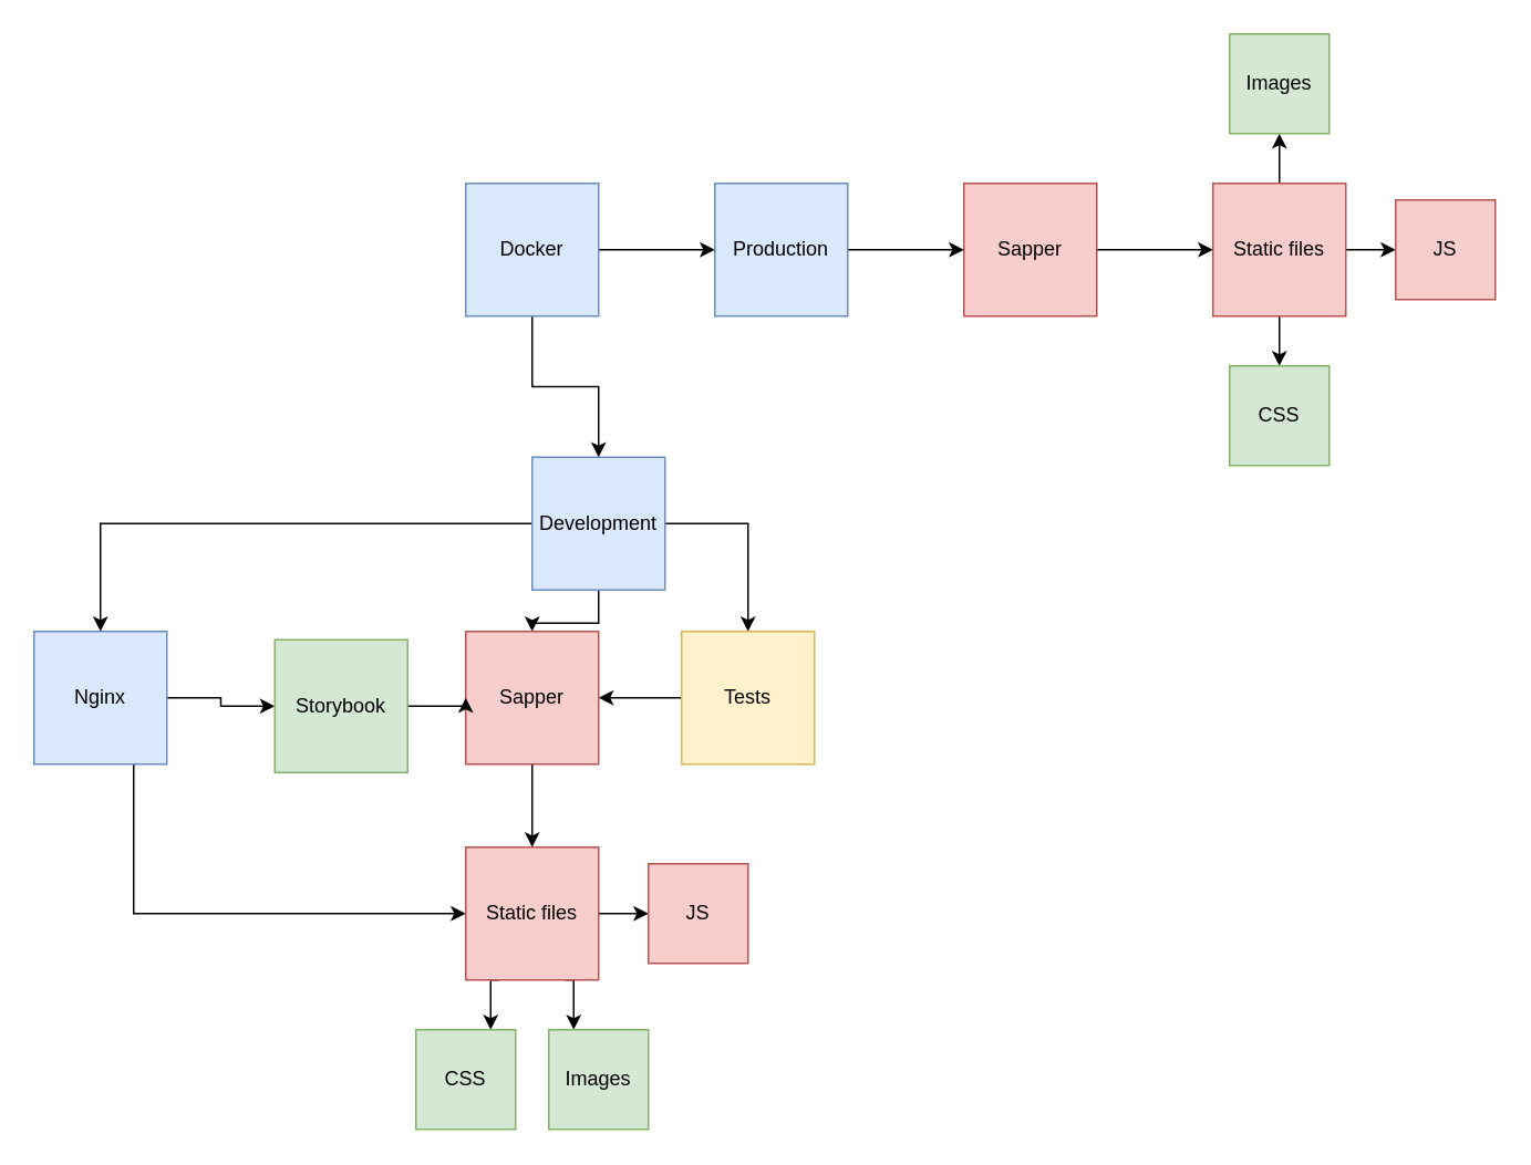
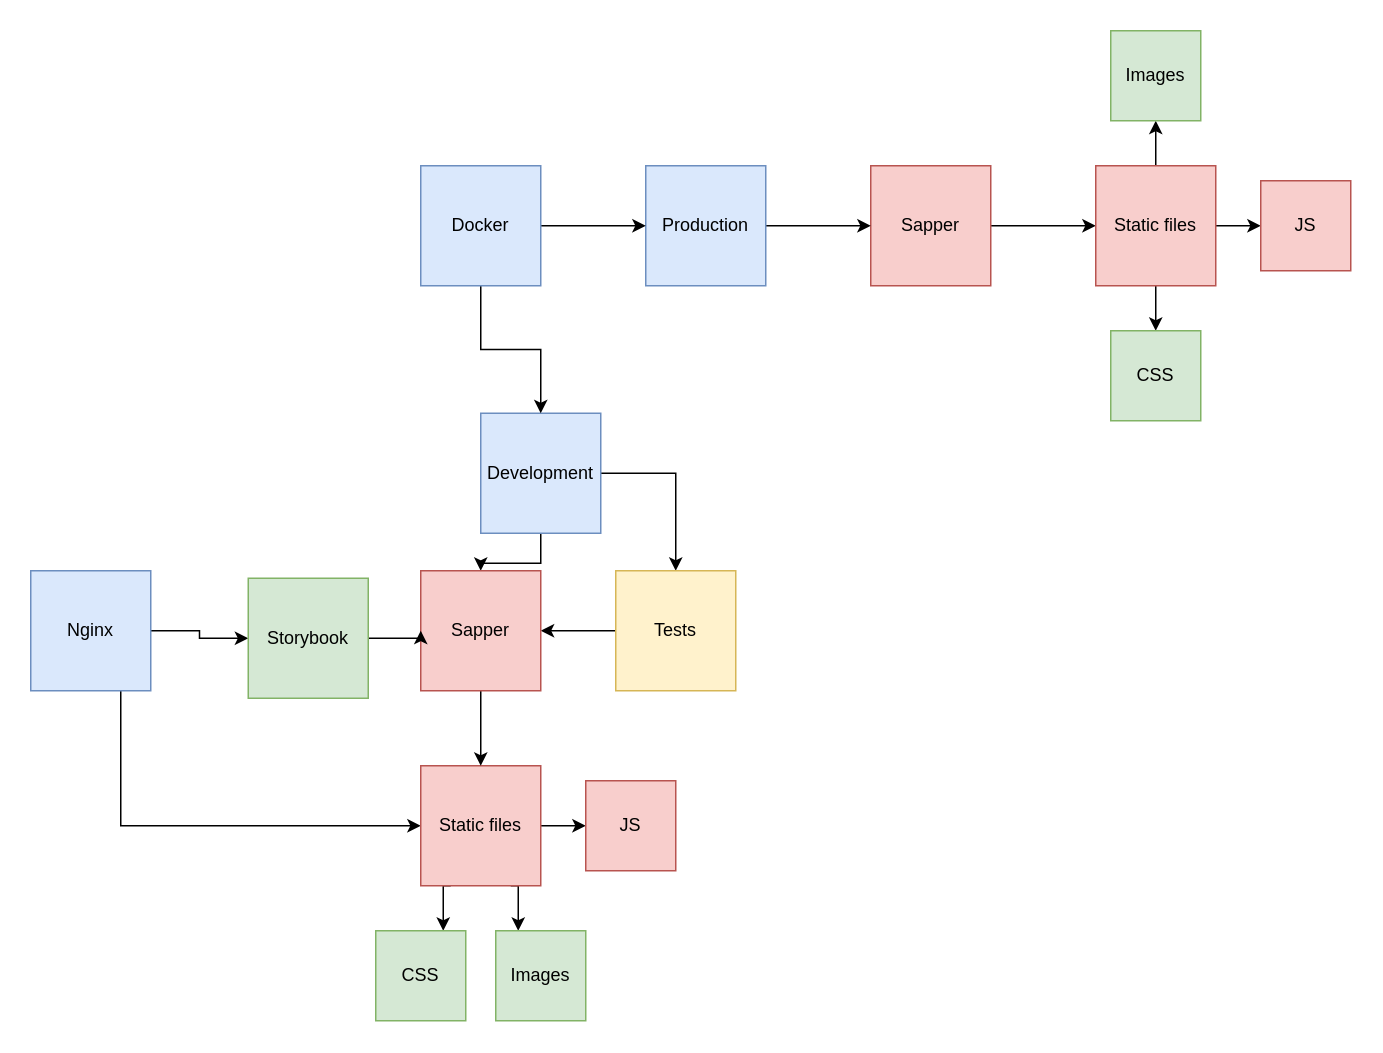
  <mxCell id="0" />
  <mxCell id="1" parent="0" />
  <mxCell id="2" style="edgeStyle=orthogonalEdgeStyle;rounded=0;orthogonalLoop=1;jettySize=auto;html=1;exitX=1;exitY=0.5;exitDx=0;exitDy=0;entryX=0;entryY=0.5;entryDx=0;entryDy=0;" edge="1" parent="1" source="4" target="25"><mxGeometry relative="1" as="geometry" /></mxCell>
  <mxCell id="3" style="edgeStyle=orthogonalEdgeStyle;rounded=0;orthogonalLoop=1;jettySize=auto;html=1;exitX=0.75;exitY=1;exitDx=0;exitDy=0;entryX=0;entryY=0.5;entryDx=0;entryDy=0;" edge="1" parent="1" source="4" target="10"><mxGeometry relative="1" as="geometry" /></mxCell>
  <mxCell id="4" value="Nginx" style="whiteSpace=wrap;html=1;aspect=fixed;fillColor=#dae8fc;strokeColor=#6c8ebf;" parent="1" vertex="1"><mxGeometry x="20" y="380" width="80" height="80" as="geometry" /></mxCell>
  <mxCell id="5" style="edgeStyle=orthogonalEdgeStyle;rounded=0;orthogonalLoop=1;jettySize=auto;html=1;exitX=1;exitY=0.5;exitDx=0;exitDy=0;entryX=0;entryY=0.5;entryDx=0;entryDy=0;" edge="1" parent="1" source="6" target="29"><mxGeometry relative="1" as="geometry" /></mxCell>
  <mxCell id="6" value="Sapper" style="whiteSpace=wrap;html=1;aspect=fixed;fillColor=#f8cecc;strokeColor=#b85450;" parent="1" vertex="1"><mxGeometry x="580" y="110" width="80" height="80" as="geometry" /></mxCell>
  <mxCell id="7" style="edgeStyle=orthogonalEdgeStyle;rounded=0;orthogonalLoop=1;jettySize=auto;html=1;exitX=0.25;exitY=1;exitDx=0;exitDy=0;entryX=0.75;entryY=0;entryDx=0;entryDy=0;" edge="1" parent="1" source="10" target="33"><mxGeometry relative="1" as="geometry" /></mxCell>
  <mxCell id="8" style="edgeStyle=orthogonalEdgeStyle;rounded=0;orthogonalLoop=1;jettySize=auto;html=1;exitX=0.75;exitY=1;exitDx=0;exitDy=0;entryX=0.25;entryY=0;entryDx=0;entryDy=0;" edge="1" parent="1" source="10" target="34"><mxGeometry relative="1" as="geometry" /></mxCell>
  <mxCell id="9" style="edgeStyle=orthogonalEdgeStyle;rounded=0;orthogonalLoop=1;jettySize=auto;html=1;exitX=1;exitY=0.5;exitDx=0;exitDy=0;entryX=0;entryY=0.5;entryDx=0;entryDy=0;" edge="1" parent="1" source="10" target="35"><mxGeometry relative="1" as="geometry" /></mxCell>
  <mxCell id="10" value="Static files" style="whiteSpace=wrap;html=1;aspect=fixed;fillColor=#f8cecc;strokeColor=#b85450;" parent="1" vertex="1"><mxGeometry x="280" y="510" width="80" height="80" as="geometry" /></mxCell>
- <mxCell id="11" style="edgeStyle=orthogonalEdgeStyle;rounded=0;orthogonalLoop=1;jettySize=auto;html=1;exitX=0;exitY=0.5;exitDx=0;exitDy=0;entryX=0.5;entryY=0;entryDx=0;entryDy=0;" edge="1" parent="1" source="14" target="4"><mxGeometry relative="1" as="geometry" /></mxCell>
  <mxCell id="12" style="edgeStyle=orthogonalEdgeStyle;rounded=0;orthogonalLoop=1;jettySize=auto;html=1;exitX=1;exitY=0.5;exitDx=0;exitDy=0;entryX=0.5;entryY=0;entryDx=0;entryDy=0;" edge="1" parent="1" source="14" target="16"><mxGeometry relative="1" as="geometry" /></mxCell>
  <mxCell id="13" style="edgeStyle=orthogonalEdgeStyle;rounded=0;orthogonalLoop=1;jettySize=auto;html=1;exitX=0.5;exitY=1;exitDx=0;exitDy=0;entryX=0.5;entryY=0;entryDx=0;entryDy=0;" edge="1" parent="1" source="14" target="23"><mxGeometry relative="1" as="geometry" /></mxCell>
  <mxCell id="14" value="Development" style="whiteSpace=wrap;html=1;aspect=fixed;fillColor=#dae8fc;strokeColor=#6c8ebf;" parent="1" vertex="1"><mxGeometry x="320" y="275" width="80" height="80" as="geometry" /></mxCell>
  <mxCell id="15" style="edgeStyle=orthogonalEdgeStyle;rounded=0;orthogonalLoop=1;jettySize=auto;html=1;exitX=0;exitY=0.5;exitDx=0;exitDy=0;entryX=1;entryY=0.5;entryDx=0;entryDy=0;" edge="1" parent="1" source="16" target="23"><mxGeometry relative="1" as="geometry" /></mxCell>
  <mxCell id="16" value="Tests" style="whiteSpace=wrap;html=1;aspect=fixed;fillColor=#fff2cc;strokeColor=#d6b656;" parent="1" vertex="1"><mxGeometry x="410" y="380" width="80" height="80" as="geometry" /></mxCell>
  <mxCell id="17" style="edgeStyle=orthogonalEdgeStyle;rounded=0;orthogonalLoop=1;jettySize=auto;html=1;exitX=1;exitY=0.5;exitDx=0;exitDy=0;entryX=0;entryY=0.5;entryDx=0;entryDy=0;" edge="1" parent="1" source="18" target="6"><mxGeometry relative="1" as="geometry" /></mxCell>
  <mxCell id="18" value="Production" style="whiteSpace=wrap;html=1;aspect=fixed;fillColor=#dae8fc;strokeColor=#6c8ebf;" vertex="1" parent="1"><mxGeometry x="430" y="110" width="80" height="80" as="geometry" /></mxCell>
  <mxCell id="19" style="edgeStyle=orthogonalEdgeStyle;rounded=0;orthogonalLoop=1;jettySize=auto;html=1;exitX=0.5;exitY=1;exitDx=0;exitDy=0;entryX=0.5;entryY=0;entryDx=0;entryDy=0;" edge="1" parent="1" source="21" target="14"><mxGeometry relative="1" as="geometry" /></mxCell>
  <mxCell id="20" style="edgeStyle=orthogonalEdgeStyle;rounded=0;orthogonalLoop=1;jettySize=auto;html=1;exitX=1;exitY=0.5;exitDx=0;exitDy=0;entryX=0;entryY=0.5;entryDx=0;entryDy=0;" edge="1" parent="1" source="21" target="18"><mxGeometry relative="1" as="geometry" /></mxCell>
  <mxCell id="21" value="Docker" style="whiteSpace=wrap;html=1;aspect=fixed;fillColor=#dae8fc;strokeColor=#6c8ebf;" vertex="1" parent="1"><mxGeometry x="280" y="110" width="80" height="80" as="geometry" /></mxCell>
  <mxCell id="22" style="edgeStyle=orthogonalEdgeStyle;rounded=0;orthogonalLoop=1;jettySize=auto;html=1;exitX=0.5;exitY=1;exitDx=0;exitDy=0;" edge="1" parent="1" source="23" target="10"><mxGeometry relative="1" as="geometry"><mxPoint x="320" y="480" as="targetPoint" /></mxGeometry></mxCell>
  <mxCell id="23" value="Sapper" style="whiteSpace=wrap;html=1;aspect=fixed;fillColor=#f8cecc;strokeColor=#b85450;" vertex="1" parent="1"><mxGeometry x="280" y="380" width="80" height="80" as="geometry" /></mxCell>
  <mxCell id="24" style="edgeStyle=orthogonalEdgeStyle;rounded=0;orthogonalLoop=1;jettySize=auto;html=1;exitX=1;exitY=0.5;exitDx=0;exitDy=0;entryX=0;entryY=0.5;entryDx=0;entryDy=0;" edge="1" parent="1" source="25" target="23"><mxGeometry relative="1" as="geometry" /></mxCell>
  <mxCell id="25" value="Storybook" style="whiteSpace=wrap;html=1;aspect=fixed;fillColor=#d5e8d4;strokeColor=#82b366;" vertex="1" parent="1"><mxGeometry x="165" y="385" width="80" height="80" as="geometry" /></mxCell>
  <mxCell id="26" style="edgeStyle=orthogonalEdgeStyle;rounded=0;orthogonalLoop=1;jettySize=auto;html=1;exitX=0.5;exitY=1;exitDx=0;exitDy=0;" edge="1" parent="1" source="29" target="30"><mxGeometry relative="1" as="geometry" /></mxCell>
  <mxCell id="27" style="edgeStyle=orthogonalEdgeStyle;rounded=0;orthogonalLoop=1;jettySize=auto;html=1;exitX=1;exitY=0.5;exitDx=0;exitDy=0;entryX=0;entryY=0.5;entryDx=0;entryDy=0;" edge="1" parent="1" source="29" target="32"><mxGeometry relative="1" as="geometry" /></mxCell>
  <mxCell id="28" style="edgeStyle=orthogonalEdgeStyle;rounded=0;orthogonalLoop=1;jettySize=auto;html=1;exitX=0.5;exitY=0;exitDx=0;exitDy=0;entryX=0.5;entryY=1;entryDx=0;entryDy=0;" edge="1" parent="1" source="29" target="31"><mxGeometry relative="1" as="geometry" /></mxCell>
  <mxCell id="29" value="Static files" style="whiteSpace=wrap;html=1;aspect=fixed;fillColor=#f8cecc;strokeColor=#b85450;" vertex="1" parent="1"><mxGeometry x="730" y="110" width="80" height="80" as="geometry" /></mxCell>
  <mxCell id="30" value="CSS" style="whiteSpace=wrap;html=1;aspect=fixed;fillColor=#d5e8d4;strokeColor=#82b366;" vertex="1" parent="1"><mxGeometry x="740" y="220" width="60" height="60" as="geometry" /></mxCell>
  <mxCell id="31" value="Images" style="whiteSpace=wrap;html=1;aspect=fixed;fillColor=#d5e8d4;strokeColor=#82b366;" vertex="1" parent="1"><mxGeometry x="740" y="20" width="60" height="60" as="geometry" /></mxCell>
  <mxCell id="32" value="JS" style="whiteSpace=wrap;html=1;aspect=fixed;fillColor=#f8cecc;strokeColor=#b85450;" vertex="1" parent="1"><mxGeometry x="840" y="120" width="60" height="60" as="geometry" /></mxCell>
  <mxCell id="33" value="CSS" style="whiteSpace=wrap;html=1;aspect=fixed;fillColor=#d5e8d4;strokeColor=#82b366;" vertex="1" parent="1"><mxGeometry x="250" y="620" width="60" height="60" as="geometry" /></mxCell>
  <mxCell id="34" value="Images" style="whiteSpace=wrap;html=1;aspect=fixed;fillColor=#d5e8d4;strokeColor=#82b366;" vertex="1" parent="1"><mxGeometry x="330" y="620" width="60" height="60" as="geometry" /></mxCell>
  <mxCell id="35" value="JS" style="whiteSpace=wrap;html=1;aspect=fixed;fillColor=#f8cecc;strokeColor=#b85450;" vertex="1" parent="1"><mxGeometry x="390" y="520" width="60" height="60" as="geometry" /></mxCell>
